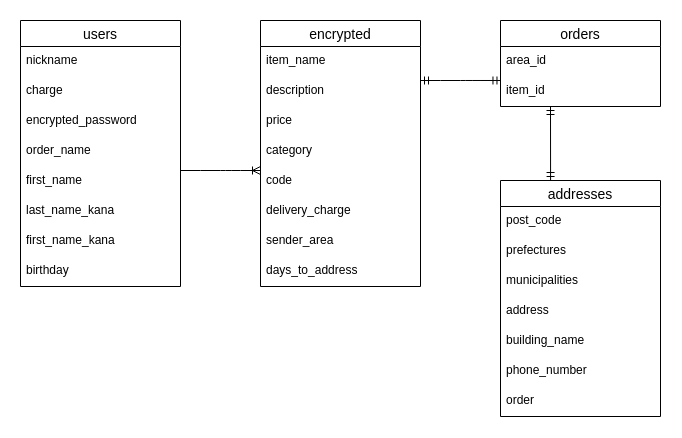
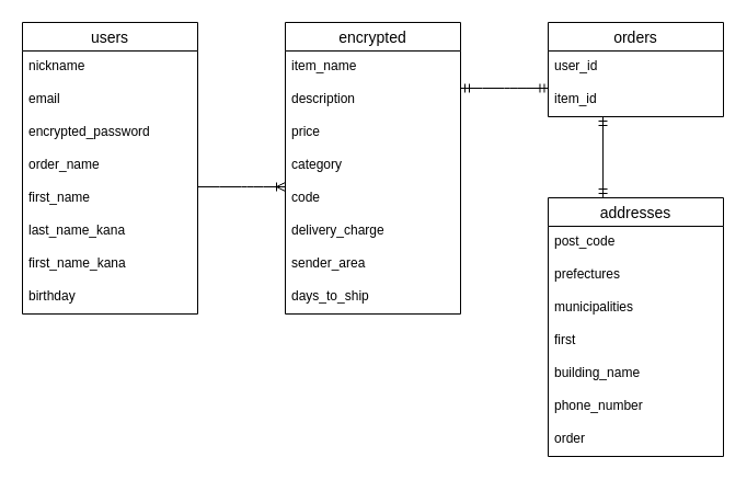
  <mxCell id="0" />
  <mxCell id="1" parent="0" />
  <mxCell id="2" value="users" style="swimlane;fontStyle=0;childLayout=stackLayout;horizontal=1;startSize=26;horizontalStack=0;resizeParent=1;resizeParentMax=0;resizeLast=0;collapsible=1;marginBottom=0;align=center;fontSize=14;rounded=0;" vertex="1" parent="1"><mxGeometry x="20" y="20" width="160" height="266" as="geometry" /></mxCell>
  <mxCell id="3" value="nickname     " style="text;strokeColor=none;fillColor=none;spacingLeft=4;spacingRight=4;overflow=hidden;rotatable=0;points=[[0,0.5],[1,0.5]];portConstraint=eastwest;fontSize=12;rounded=0;" vertex="1" parent="2"><mxGeometry y="26" width="160" height="30" as="geometry" /></mxCell>
- <mxCell id="4" value="charge" style="text;strokeColor=none;fillColor=none;spacingLeft=4;spacingRight=4;overflow=hidden;rotatable=0;points=[[0,0.5],[1,0.5]];portConstraint=eastwest;fontSize=12;rounded=0;" vertex="1" parent="2"><mxGeometry y="56" width="160" height="30" as="geometry" /></mxCell>
+ <mxCell id="4" value="email" style="text;strokeColor=none;fillColor=none;spacingLeft=4;spacingRight=4;overflow=hidden;rotatable=0;points=[[0,0.5],[1,0.5]];portConstraint=eastwest;fontSize=12;rounded=0;" vertex="1" parent="2"><mxGeometry y="56" width="160" height="30" as="geometry" /></mxCell>
  <mxCell id="5" value="encrypted_password" style="text;strokeColor=none;fillColor=none;spacingLeft=4;spacingRight=4;overflow=hidden;rotatable=0;points=[[0,0.5],[1,0.5]];portConstraint=eastwest;fontSize=12;rounded=0;" vertex="1" parent="2"><mxGeometry y="86" width="160" height="30" as="geometry" /></mxCell>
  <mxCell id="6" value="order_name" style="text;strokeColor=none;fillColor=none;spacingLeft=4;spacingRight=4;overflow=hidden;rotatable=0;points=[[0,0.5],[1,0.5]];portConstraint=eastwest;fontSize=12;rounded=0;" vertex="1" parent="2"><mxGeometry y="116" width="160" height="30" as="geometry" /></mxCell>
  <mxCell id="7" value="first_name" style="text;strokeColor=none;fillColor=none;spacingLeft=4;spacingRight=4;overflow=hidden;rotatable=0;points=[[0,0.5],[1,0.5]];portConstraint=eastwest;fontSize=12;rounded=0;" vertex="1" parent="2"><mxGeometry y="146" width="160" height="30" as="geometry" /></mxCell>
  <mxCell id="8" value="last_name_kana" style="text;strokeColor=none;fillColor=none;spacingLeft=4;spacingRight=4;overflow=hidden;rotatable=0;points=[[0,0.5],[1,0.5]];portConstraint=eastwest;fontSize=12;rounded=0;" vertex="1" parent="2"><mxGeometry y="176" width="160" height="30" as="geometry" /></mxCell>
  <mxCell id="9" value="first_name_kana" style="text;strokeColor=none;fillColor=none;spacingLeft=4;spacingRight=4;overflow=hidden;rotatable=0;points=[[0,0.5],[1,0.5]];portConstraint=eastwest;fontSize=12;rounded=0;" vertex="1" parent="2"><mxGeometry y="206" width="160" height="30" as="geometry" /></mxCell>
  <mxCell id="10" value="birthday" style="text;strokeColor=none;fillColor=none;spacingLeft=4;spacingRight=4;overflow=hidden;rotatable=0;points=[[0,0.5],[1,0.5]];portConstraint=eastwest;fontSize=12;rounded=0;" vertex="1" parent="2"><mxGeometry y="236" width="160" height="30" as="geometry" /></mxCell>
  <mxCell id="11" value="encrypted" style="swimlane;fontStyle=0;childLayout=stackLayout;horizontal=1;startSize=26;horizontalStack=0;resizeParent=1;resizeParentMax=0;resizeLast=0;collapsible=1;marginBottom=0;align=center;fontSize=14;rounded=0;" vertex="1" parent="1"><mxGeometry x="260" y="20" width="160" height="266" as="geometry" /></mxCell>
  <mxCell id="12" value="item_name" style="text;strokeColor=none;fillColor=none;spacingLeft=4;spacingRight=4;overflow=hidden;rotatable=0;points=[[0,0.5],[1,0.5]];portConstraint=eastwest;fontSize=12;rounded=0;" vertex="1" parent="11"><mxGeometry y="26" width="160" height="30" as="geometry" /></mxCell>
  <mxCell id="13" value="description" style="text;strokeColor=none;fillColor=none;spacingLeft=4;spacingRight=4;overflow=hidden;rotatable=0;points=[[0,0.5],[1,0.5]];portConstraint=eastwest;fontSize=12;rounded=0;" vertex="1" parent="11"><mxGeometry y="56" width="160" height="30" as="geometry" /></mxCell>
  <mxCell id="14" value="price" style="text;strokeColor=none;fillColor=none;spacingLeft=4;spacingRight=4;overflow=hidden;rotatable=0;points=[[0,0.5],[1,0.5]];portConstraint=eastwest;fontSize=12;rounded=0;" vertex="1" parent="11"><mxGeometry y="86" width="160" height="30" as="geometry" /></mxCell>
  <mxCell id="15" value="category" style="text;strokeColor=none;fillColor=none;spacingLeft=4;spacingRight=4;overflow=hidden;rotatable=0;points=[[0,0.5],[1,0.5]];portConstraint=eastwest;fontSize=12;rounded=0;" vertex="1" parent="11"><mxGeometry y="116" width="160" height="30" as="geometry" /></mxCell>
  <mxCell id="16" value="code" style="text;strokeColor=none;fillColor=none;spacingLeft=4;spacingRight=4;overflow=hidden;rotatable=0;points=[[0,0.5],[1,0.5]];portConstraint=eastwest;fontSize=12;rounded=0;" vertex="1" parent="11"><mxGeometry y="146" width="160" height="30" as="geometry" /></mxCell>
  <mxCell id="17" value="delivery_charge" style="text;strokeColor=none;fillColor=none;spacingLeft=4;spacingRight=4;overflow=hidden;rotatable=0;points=[[0,0.5],[1,0.5]];portConstraint=eastwest;fontSize=12;rounded=0;" vertex="1" parent="11"><mxGeometry y="176" width="160" height="30" as="geometry" /></mxCell>
  <mxCell id="18" value="sender_area" style="text;strokeColor=none;fillColor=none;spacingLeft=4;spacingRight=4;overflow=hidden;rotatable=0;points=[[0,0.5],[1,0.5]];portConstraint=eastwest;fontSize=12;rounded=0;" vertex="1" parent="11"><mxGeometry y="206" width="160" height="30" as="geometry" /></mxCell>
- <mxCell id="19" value="days_to_address" style="text;strokeColor=none;fillColor=none;spacingLeft=4;spacingRight=4;overflow=hidden;rotatable=0;points=[[0,0.5],[1,0.5]];portConstraint=eastwest;fontSize=12;rounded=0;" vertex="1" parent="11"><mxGeometry y="236" width="160" height="30" as="geometry" /></mxCell>
+ <mxCell id="19" value="days_to_ship" style="text;strokeColor=none;fillColor=none;spacingLeft=4;spacingRight=4;overflow=hidden;rotatable=0;points=[[0,0.5],[1,0.5]];portConstraint=eastwest;fontSize=12;rounded=0;" vertex="1" parent="11"><mxGeometry y="236" width="160" height="30" as="geometry" /></mxCell>
  <mxCell id="20" value="addresses" style="swimlane;fontStyle=0;childLayout=stackLayout;horizontal=1;startSize=26;horizontalStack=0;resizeParent=1;resizeParentMax=0;resizeLast=0;collapsible=1;marginBottom=0;align=center;fontSize=14;rounded=0;" vertex="1" parent="1"><mxGeometry x="500" y="180" width="160" height="236" as="geometry"><mxRectangle x="280" y="220" width="70" height="26" as="alternateBounds" /></mxGeometry></mxCell>
  <mxCell id="21" value="post_code" style="text;strokeColor=none;fillColor=none;spacingLeft=4;spacingRight=4;overflow=hidden;rotatable=0;points=[[0,0.5],[1,0.5]];portConstraint=eastwest;fontSize=12;rounded=0;" vertex="1" parent="20"><mxGeometry y="26" width="160" height="30" as="geometry" /></mxCell>
  <mxCell id="22" value="prefectures" style="text;strokeColor=none;fillColor=none;spacingLeft=4;spacingRight=4;overflow=hidden;rotatable=0;points=[[0,0.5],[1,0.5]];portConstraint=eastwest;fontSize=12;rounded=0;" vertex="1" parent="20"><mxGeometry y="56" width="160" height="30" as="geometry" /></mxCell>
  <mxCell id="23" value="municipalities" style="text;strokeColor=none;fillColor=none;spacingLeft=4;spacingRight=4;overflow=hidden;rotatable=0;points=[[0,0.5],[1,0.5]];portConstraint=eastwest;fontSize=12;rounded=0;" vertex="1" parent="20"><mxGeometry y="86" width="160" height="30" as="geometry" /></mxCell>
- <mxCell id="24" value="address" style="text;strokeColor=none;fillColor=none;spacingLeft=4;spacingRight=4;overflow=hidden;rotatable=0;points=[[0,0.5],[1,0.5]];portConstraint=eastwest;fontSize=12;rounded=0;" vertex="1" parent="20"><mxGeometry y="116" width="160" height="30" as="geometry" /></mxCell>
+ <mxCell id="24" value="first" style="text;strokeColor=none;fillColor=none;spacingLeft=4;spacingRight=4;overflow=hidden;rotatable=0;points=[[0,0.5],[1,0.5]];portConstraint=eastwest;fontSize=12;rounded=0;" vertex="1" parent="20"><mxGeometry y="116" width="160" height="30" as="geometry" /></mxCell>
  <mxCell id="25" value="building_name" style="text;strokeColor=none;fillColor=none;spacingLeft=4;spacingRight=4;overflow=hidden;rotatable=0;points=[[0,0.5],[1,0.5]];portConstraint=eastwest;fontSize=12;rounded=0;" vertex="1" parent="20"><mxGeometry y="146" width="160" height="30" as="geometry" /></mxCell>
  <mxCell id="26" value="phone_number" style="text;strokeColor=none;fillColor=none;spacingLeft=4;spacingRight=4;overflow=hidden;rotatable=0;points=[[0,0.5],[1,0.5]];portConstraint=eastwest;fontSize=12;rounded=0;" vertex="1" parent="20"><mxGeometry y="176" width="160" height="30" as="geometry" /></mxCell>
  <mxCell id="27" value="order" style="text;strokeColor=none;fillColor=none;spacingLeft=4;spacingRight=4;overflow=hidden;rotatable=0;points=[[0,0.5],[1,0.5]];portConstraint=eastwest;fontSize=12;rounded=0;" vertex="1" parent="20"><mxGeometry y="206" width="160" height="30" as="geometry" /></mxCell>
  <mxCell id="28" value="orders" style="swimlane;fontStyle=0;childLayout=stackLayout;horizontal=1;startSize=26;horizontalStack=0;resizeParent=1;resizeParentMax=0;resizeLast=0;collapsible=1;marginBottom=0;align=center;fontSize=14;rounded=0;" vertex="1" parent="1"><mxGeometry x="500" y="20" width="160" height="86" as="geometry" /></mxCell>
- <mxCell id="29" value="area_id" style="text;strokeColor=none;fillColor=none;spacingLeft=4;spacingRight=4;overflow=hidden;rotatable=0;points=[[0,0.5],[1,0.5]];portConstraint=eastwest;fontSize=12;rounded=0;" vertex="1" parent="28"><mxGeometry y="26" width="160" height="30" as="geometry" /></mxCell>
+ <mxCell id="29" value="user_id" style="text;strokeColor=none;fillColor=none;spacingLeft=4;spacingRight=4;overflow=hidden;rotatable=0;points=[[0,0.5],[1,0.5]];portConstraint=eastwest;fontSize=12;rounded=0;" vertex="1" parent="28"><mxGeometry y="26" width="160" height="30" as="geometry" /></mxCell>
  <mxCell id="30" value="item_id" style="text;strokeColor=none;fillColor=none;spacingLeft=4;spacingRight=4;overflow=hidden;rotatable=0;points=[[0,0.5],[1,0.5]];portConstraint=eastwest;fontSize=12;rounded=0;" vertex="1" parent="28"><mxGeometry y="56" width="160" height="30" as="geometry" /></mxCell>
  <mxCell id="31" value="" style="edgeStyle=entityRelationEdgeStyle;fontSize=12;html=1;endArrow=ERoneToMany;rounded=1;labelBackgroundColor=default;fontFamily=Helvetica;fontColor=default;strokeColor=default;shape=connector;elbow=vertical;" edge="1" parent="1"><mxGeometry width="100" height="100" relative="1" as="geometry"><mxPoint x="180" y="170" as="sourcePoint" /><mxPoint x="260" y="170" as="targetPoint" /></mxGeometry></mxCell>
  <mxCell id="32" value="" style="edgeStyle=entityRelationEdgeStyle;fontSize=12;html=1;endArrow=ERmandOne;startArrow=ERmandOne;rounded=1;labelBackgroundColor=default;fontFamily=Helvetica;fontColor=default;strokeColor=default;shape=connector;elbow=vertical;entryX=0.003;entryY=0.133;entryDx=0;entryDy=0;entryPerimeter=0;" edge="1" parent="1" target="30"><mxGeometry width="100" height="100" relative="1" as="geometry"><mxPoint x="420" y="80" as="sourcePoint" /><mxPoint x="610" as="targetPoint" y="-60" /></mxGeometry></mxCell>
  <mxCell id="33" value="" style="fontSize=12;html=1;endArrow=ERmandOne;startArrow=ERmandOne;rounded=1;labelBackgroundColor=default;fontFamily=Helvetica;fontColor=default;strokeColor=default;shape=connector;elbow=vertical;exitX=0.313;exitY=0;exitDx=0;exitDy=0;exitPerimeter=0;" edge="1" parent="1" source="20"><mxGeometry width="100" height="100" relative="1" as="geometry"><mxPoint x="450" y="206" as="sourcePoint" /><mxPoint x="550" y="106" as="targetPoint" /></mxGeometry></mxCell>
